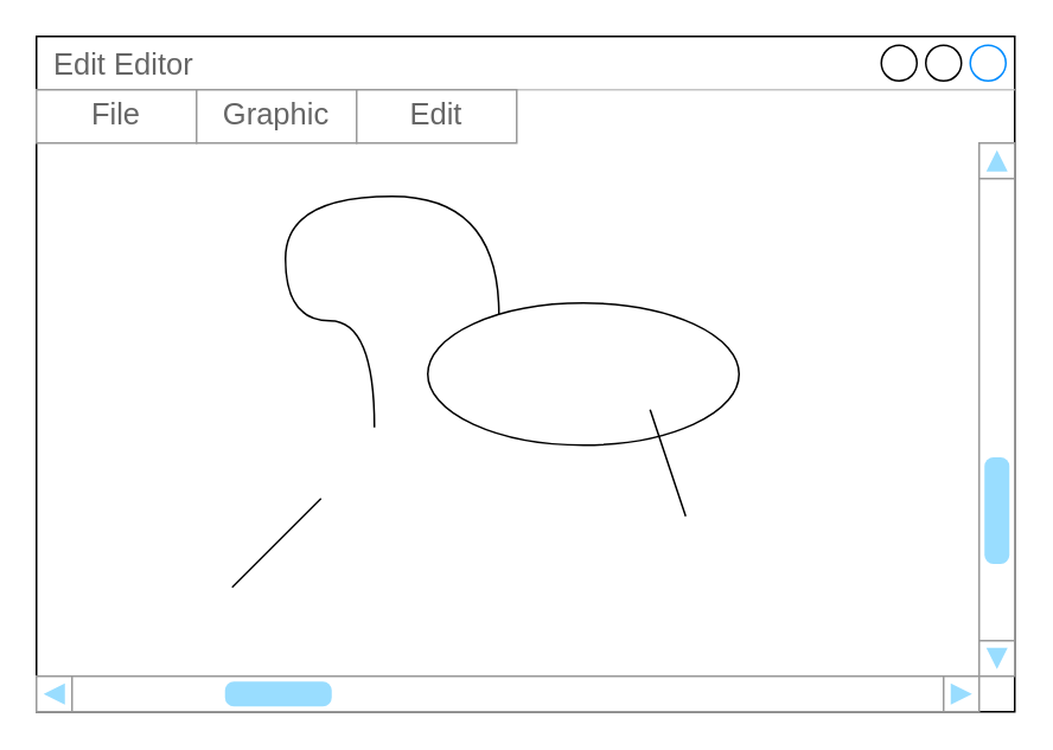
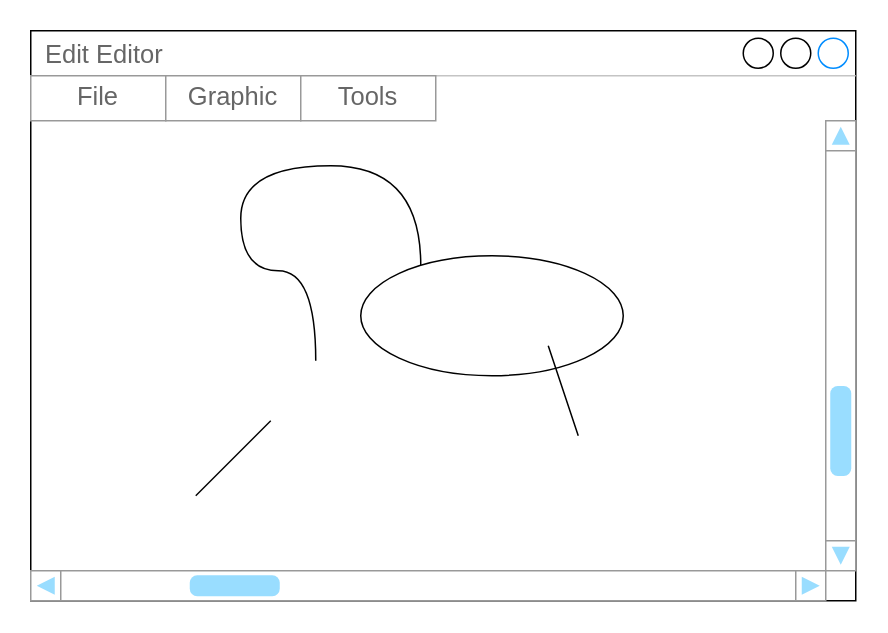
  <mxCell id="0" />
  <mxCell id="1" parent="0" />
  <mxCell id="2" value="Edit Editor" style="strokeWidth=1;shadow=0;dashed=0;align=center;html=1;shape=mxgraph.mockup.containers.window;align=left;verticalAlign=top;spacingLeft=8;strokeColor2=#008cff;strokeColor3=#c4c4c4;fontColor=#666666;mainText=;fontSize=17;labelBackgroundColor=none;whiteSpace=wrap;" vertex="1" parent="1"><mxGeometry x="20" y="20" width="550" height="380" as="geometry" /></mxCell>
  <mxCell id="3" value="" style="endArrow=none;html=1;rounded=0;edgeStyle=orthogonalEdgeStyle;elbow=vertical;curved=1;" edge="1" parent="1" target="4"><mxGeometry width="50" height="50" relative="1" as="geometry"><mxPoint x="210" y="240" as="sourcePoint" /><mxPoint x="280" y="160" as="targetPoint" /><Array as="points"><mxPoint x="210" y="180" /><mxPoint x="160" y="180" /><mxPoint x="160" y="110" /><mxPoint x="280" y="110" /></Array></mxGeometry></mxCell>
  <mxCell id="4" value="" style="ellipse;whiteSpace=wrap;html=1;" vertex="1" parent="1"><mxGeometry x="240" y="170" width="175" height="80" as="geometry" /></mxCell>
  <mxCell id="5" value="" style="endArrow=none;html=1;rounded=0;" edge="1" parent="1"><mxGeometry width="50" height="50" relative="1" as="geometry"><mxPoint x="130" y="330" as="sourcePoint" /><mxPoint x="180" y="280" as="targetPoint" /></mxGeometry></mxCell>
  <mxCell id="6" value="" style="endArrow=none;html=1;rounded=0;" edge="1" parent="1"><mxGeometry width="50" height="50" relative="1" as="geometry"><mxPoint x="385" y="290" as="sourcePoint" /><mxPoint x="365" y="230" as="targetPoint" /></mxGeometry></mxCell>
  <mxCell id="7" value="" style="swimlane;shape=mxgraph.bootstrap.anchor;strokeColor=#999999;fillColor=#ffffff;fontColor=#666666;childLayout=stackLayout;horizontal=0;startSize=0;horizontalStack=1;resizeParent=1;resizeParentMax=0;resizeLast=0;collapsible=0;marginBottom=0;whiteSpace=wrap;html=1;" vertex="1" parent="1"><mxGeometry x="20" y="50" width="270" height="30" as="geometry" /></mxCell>
  <mxCell id="8" value="File" style="text;strokeColor=inherit;align=center;verticalAlign=middle;spacingLeft=10;spacingRight=10;overflow=hidden;points=[[0,0.5],[1,0.5]];portConstraint=eastwest;rotatable=0;whiteSpace=wrap;html=1;fillColor=inherit;fontColor=inherit;fontSize=17;" vertex="1" parent="7"><mxGeometry width="90" height="30" as="geometry" /></mxCell>
  <mxCell id="9" value="Graphic" style="text;strokeColor=inherit;align=center;verticalAlign=middle;spacingLeft=10;spacingRight=10;overflow=hidden;points=[[0,0.5],[1,0.5]];portConstraint=eastwest;rotatable=0;whiteSpace=wrap;html=1;fillColor=inherit;fontColor=inherit;fontSize=17;" vertex="1" parent="7"><mxGeometry x="90" width="90" height="30" as="geometry" /></mxCell>
- <mxCell id="10" value="Edit" style="text;strokeColor=inherit;align=center;verticalAlign=middle;spacingLeft=10;spacingRight=10;overflow=hidden;points=[[0,0.5],[1,0.5]];portConstraint=eastwest;rotatable=0;whiteSpace=wrap;html=1;fillColor=inherit;fontColor=inherit;fontSize=17;" vertex="1" parent="7"><mxGeometry x="180" width="90" height="30" as="geometry" /></mxCell>
+ <mxCell id="10" value="Tools" style="text;strokeColor=inherit;align=center;verticalAlign=middle;spacingLeft=10;spacingRight=10;overflow=hidden;points=[[0,0.5],[1,0.5]];portConstraint=eastwest;rotatable=0;whiteSpace=wrap;html=1;fillColor=inherit;fontColor=inherit;fontSize=17;" vertex="1" parent="7"><mxGeometry x="180" width="90" height="30" as="geometry" /></mxCell>
  <mxCell id="11" value="" style="verticalLabelPosition=bottom;shadow=0;dashed=0;align=center;html=1;verticalAlign=top;strokeWidth=1;shape=mxgraph.mockup.navigation.scrollBar;strokeColor=#999999;barPos=21.591;fillColor2=#99ddff;strokeColor2=none;direction=north;" vertex="1" parent="1"><mxGeometry x="550" y="80" width="20" height="300" as="geometry" /></mxCell>
  <mxCell id="12" value="" style="verticalLabelPosition=bottom;shadow=0;dashed=0;align=center;html=1;verticalAlign=top;strokeWidth=1;shape=mxgraph.mockup.navigation.scrollBar;strokeColor=#999999;barPos=20;fillColor2=#99ddff;strokeColor2=none;" vertex="1" parent="1"><mxGeometry x="20" y="380" width="530" height="20" as="geometry" /></mxCell>
